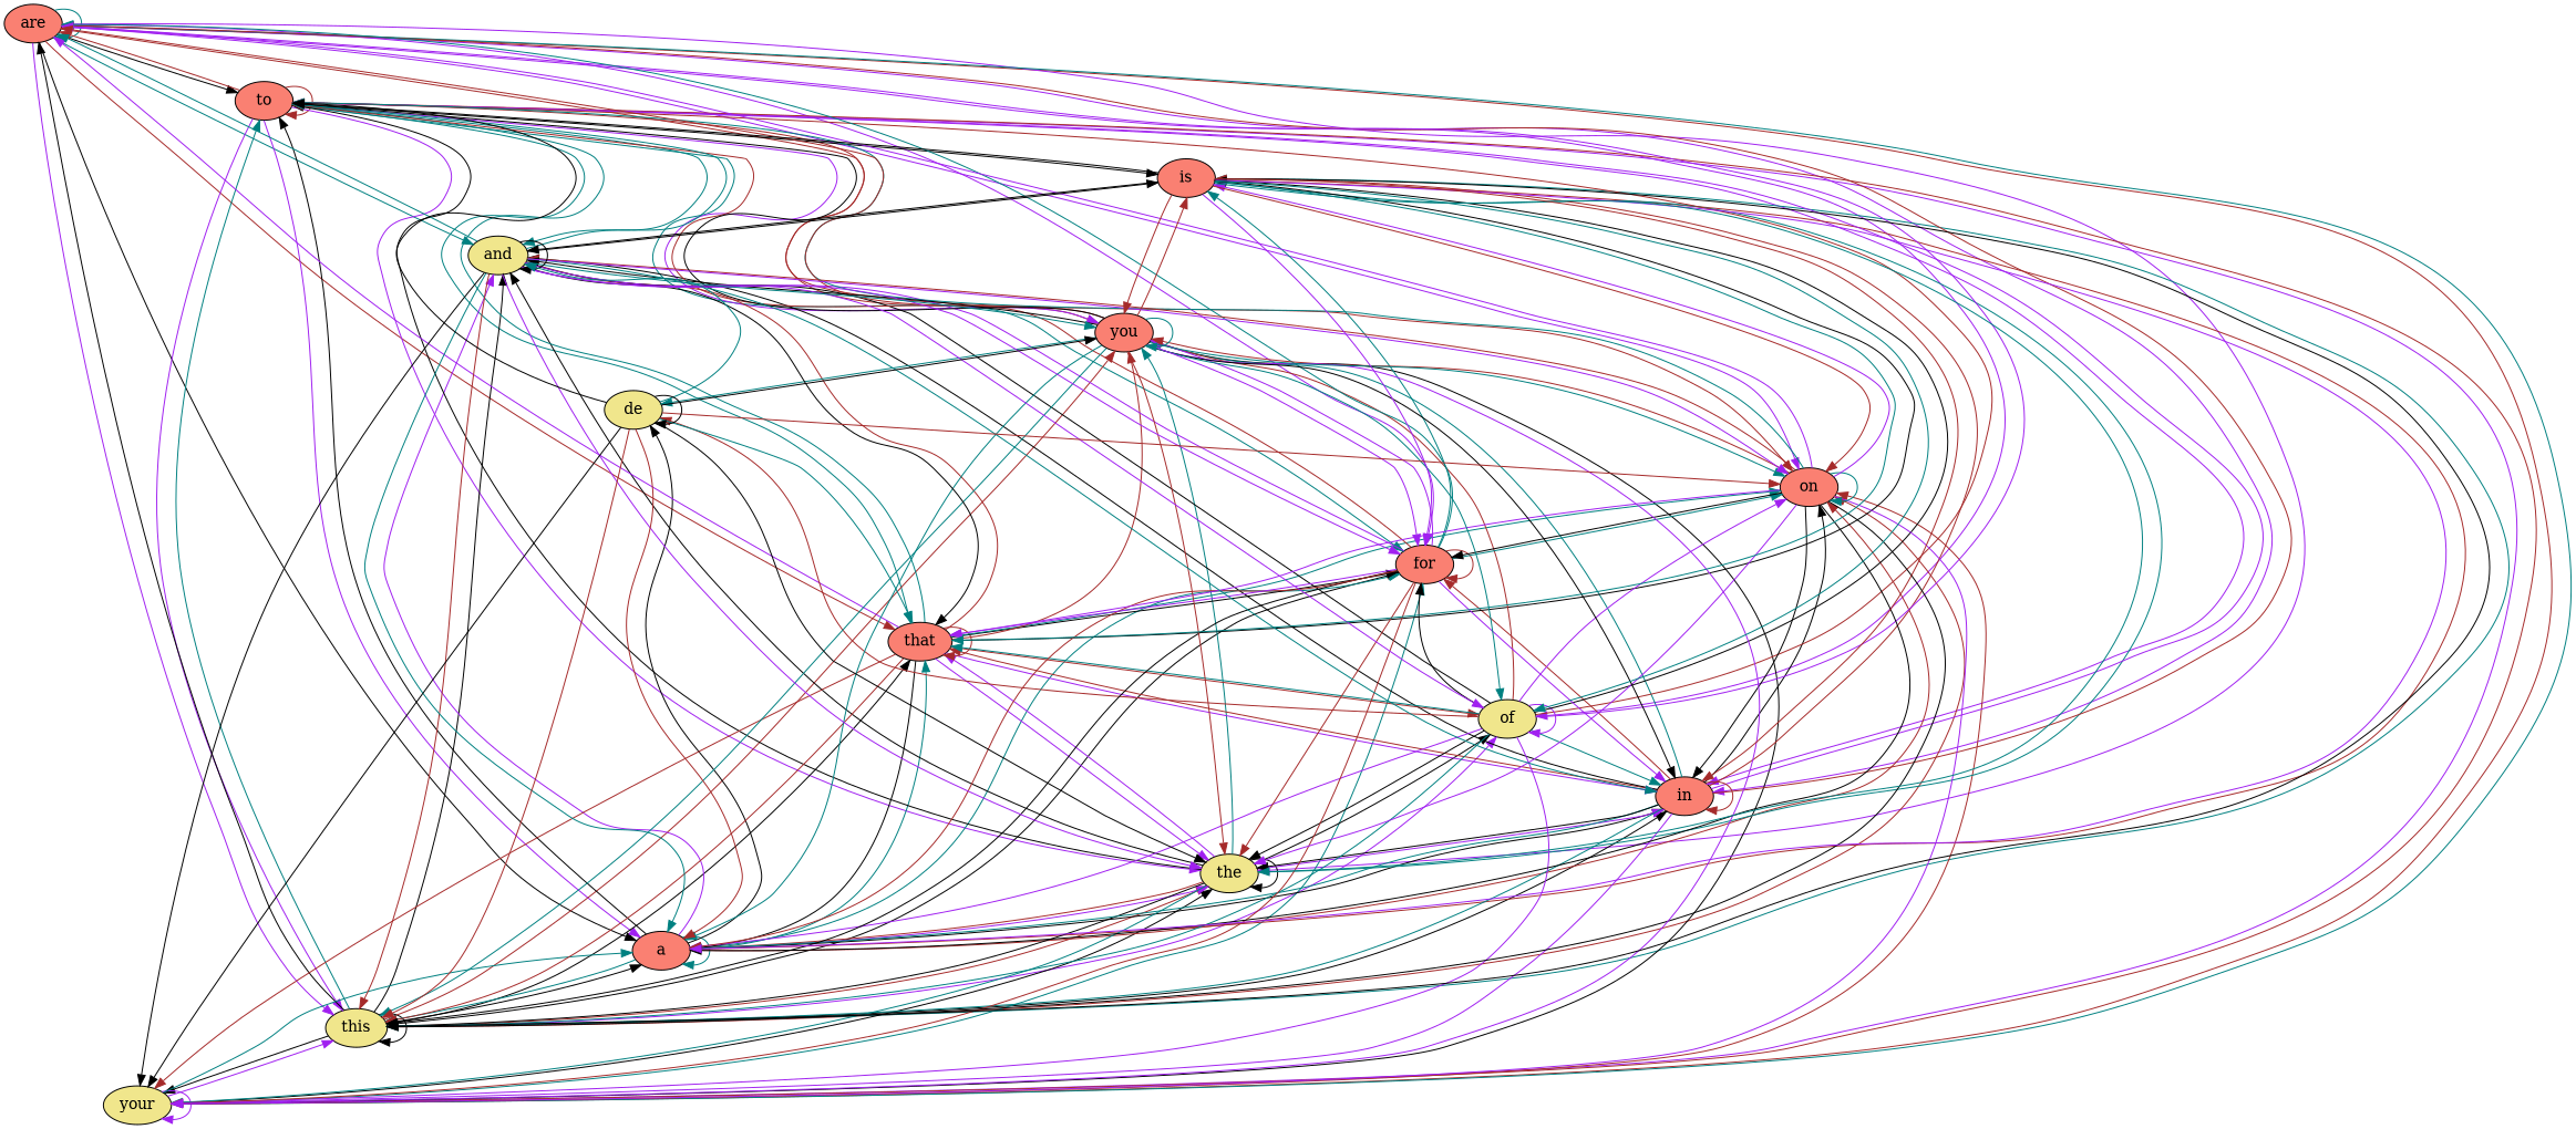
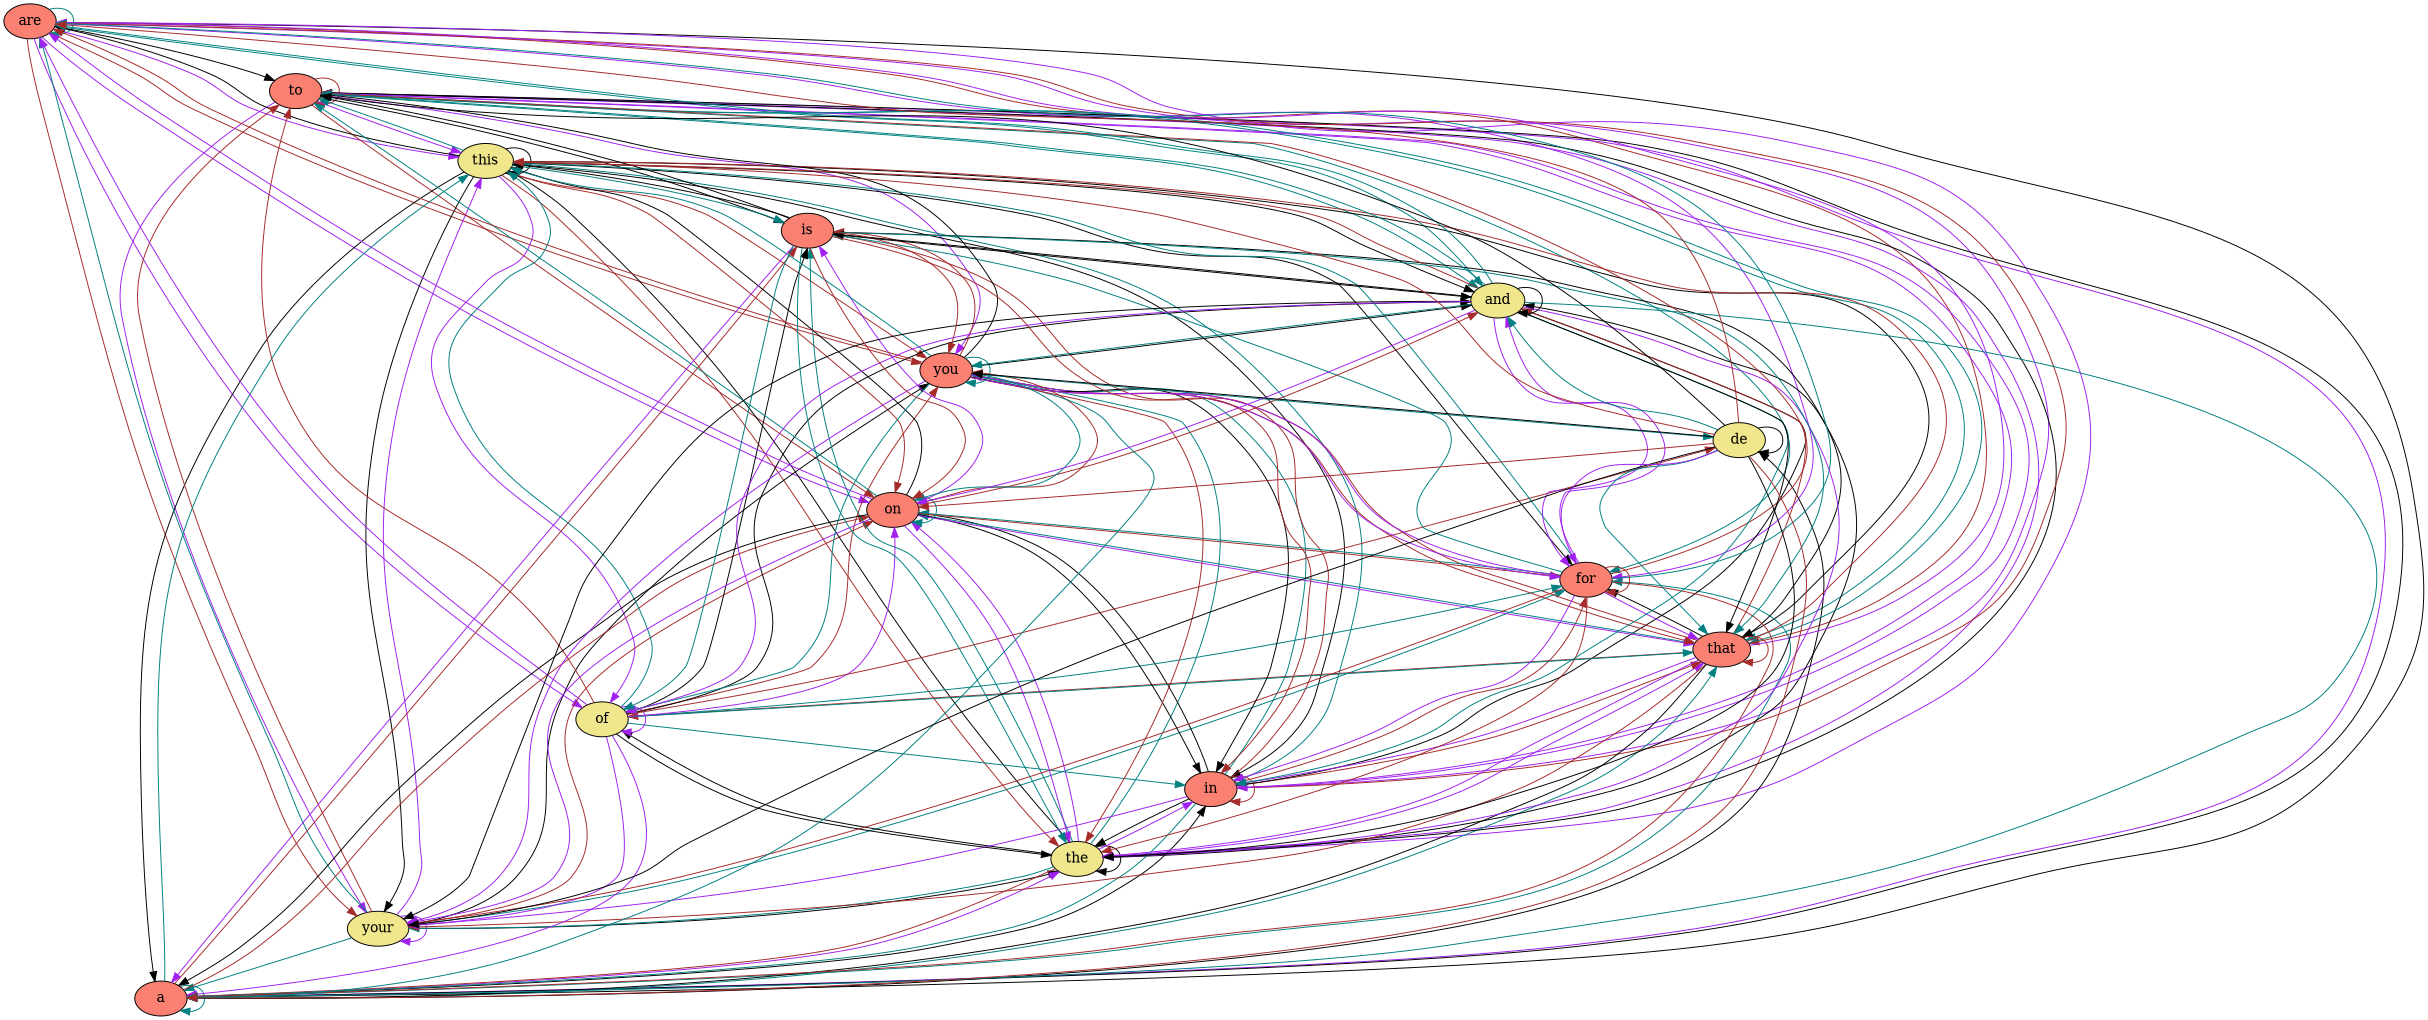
  strict digraph {
    node [fillcolor=salmon style=filled weight=0]
    edge [color=black weight=0]
    n1 [label=are]
    n2 [label=to]
    n3 [fillcolor=khaki label=this]
    n4 [fillcolor=khaki label=your]
    n5 [label=a]
    n6 [fillcolor=khaki label=the]
    n7 [label=in]
    n8 [label=that]
    n9 [fillcolor=khaki label=of]
    n10 [label=for]
    n11 [label=on]
    n12 [label=you]
    n13 [fillcolor=khaki label=and]
    n14 [label=is]
    n15 [fillcolor=khaki label=de]
    n1 -> n1 [color=teal]
    n1 -> n2
    n1 -> n3 [color=purple]
    n1 -> n4 [color=brown]
    n1 -> n5
    n1 -> n6 [color=purple]
    n1 -> n7 [color=purple]
    n1 -> n8 [color=brown]
    n1 -> n9 [color=purple]
    n1 -> n10 [color=purple]
    n1 -> n11 [color=purple]
    n1 -> n12 [color=brown]
    n1 -> n13 [color=teal]
-   n2 -> n1 [color=brown]
+   n15 -> n1 [color=brown]
    n2 -> n2 [color=brown]
    n2 -> n3 [color=purple]
    n2 -> n4 [color=purple]
    n2 -> n5 [color=purple]
    n2 -> n6 [color=purple]
    n2 -> n7 [color=purple]
    n2 -> n8 [color=teal]
    n2 -> n10 [color=teal]
    n2 -> n11 [color=brown]
    n2 -> n12 [color=purple]
    n2 -> n13 [color=teal]
    n2 -> n14
    n3 -> n1
    n3 -> n2 [color=teal]
    n3 -> n3
    n3 -> n4
    n3 -> n5
    n3 -> n6 [color=brown]
    n3 -> n7
    n3 -> n8
    n3 -> n9 [color=purple]
    n3 -> n10
    n3 -> n11 [color=brown]
    n3 -> n12 [color=brown]
    n3 -> n13
    n3 -> n14 [color=teal]
    n4 -> n1 [color=teal]
    n4 -> n2 [color=brown]
    n4 -> n3 [color=purple]
    n4 -> n4 [color=purple]
    n4 -> n5 [color=teal]
    n4 -> n6
    n4 -> n10 [color=teal]
    n4 -> n11 [color=brown]
    n4 -> n12
    n5 -> n2
    n5 -> n3 [color=teal]
    n5 -> n5 [color=teal]
    n5 -> n6 [color=purple]
    n5 -> n7
    n5 -> n8 [color=teal]
    n5 -> n10 [color=teal]
    n5 -> n11 [color=brown]
-   n5 -> n13 [color=purple]
    n5 -> n14 [color=brown]
    n5 -> n15
    n6 -> n2
    n6 -> n3
    n6 -> n4 [color=teal]
    n6 -> n5 [color=brown]
    n6 -> n6
    n6 -> n7 [color=purple]
    n6 -> n8 [color=purple]
    n6 -> n9
+   n6 -> n11 [color=purple]
    n6 -> n12 [color=teal]
    n6 -> n13
    n6 -> n14 [color=teal]
    n7 -> n1 [color=brown]
    n7 -> n2 [color=purple]
    n7 -> n3 [color=teal]
    n7 -> n4 [color=purple]
    n7 -> n5 [color=teal]
    n7 -> n6
    n7 -> n7 [color=brown]
    n7 -> n8 [color=brown]
    n7 -> n10 [color=brown]
    n7 -> n11
    n7 -> n12 [color=teal]
    n7 -> n13
    n7 -> n14 [color=brown]
    n8 -> n1 [color=purple]
    n8 -> n2 [color=teal]
    n8 -> n3 [color=brown]
    n8 -> n4 [color=brown]
    n8 -> n5
    n8 -> n6 [color=purple]
    n8 -> n7 [color=purple]
    n8 -> n8 [color=brown]
    n8 -> n9 [color=brown]
    n8 -> n10
    n8 -> n11 [color=teal]
    n8 -> n12 [color=brown]
    n8 -> n13 [color=brown]
    n8 -> n14
    n9 -> n1 [color=purple]
    n9 -> n2 [color=brown]
    n9 -> n3 [color=teal]
    n9 -> n4 [color=purple]
    n9 -> n5 [color=purple]
    n9 -> n6
    n9 -> n7 [color=teal]
    n9 -> n8 [color=teal]
    n9 -> n9 [color=purple]
-   n9 -> n10
+   n9 -> n10 [color=teal]
    n9 -> n11 [color=purple]
    n9 -> n12 [color=brown]
    n9 -> n13
    n9 -> n14
    n9 -> n15 [color=brown]
    n10 -> n1 [color=teal]
    n10 -> n2 [color=brown]
-   n10 -> n3
+   n10 -> n3 [color=teal]
    n10 -> n4 [color=brown]
    n10 -> n5 [color=brown]
    n10 -> n6 [color=brown]
    n10 -> n7 [color=purple]
    n10 -> n8 [color=purple]
    n10 -> n10 [color=brown]
    n10 -> n11 [color=teal]
    n10 -> n12 [color=purple]
    n10 -> n13 [color=purple]
    n10 -> n14 [color=teal]
    n11 -> n1 [color=purple]
    n11 -> n2 [color=teal]
    n11 -> n3
    n11 -> n4 [color=purple]
    n11 -> n5
    n11 -> n6 [color=purple]
    n11 -> n7
    n11 -> n8 [color=purple]
-   n11 -> n10
+   n11 -> n10 [color=brown]
    n11 -> n11 [color=teal]
    n11 -> n12 [color=brown]
    n11 -> n13 [color=brown]
    n11 -> n14 [color=purple]
    n12 -> n1 [color=brown]
    n12 -> n2
    n12 -> n3 [color=teal]
    n12 -> n4 [color=purple]
    n12 -> n5 [color=teal]
    n12 -> n6 [color=brown]
    n12 -> n7
+   n12 -> n8 [color=brown]
    n12 -> n9 [color=teal]
    n12 -> n10 [color=purple]
    n12 -> n11 [color=teal]
    n12 -> n12 [color=teal]
    n12 -> n13
    n12 -> n14 [color=brown]
    n12 -> n15 [color=teal]
    n13 -> n1 [color=teal]
    n13 -> n2 [color=teal]
    n13 -> n3 [color=brown]
    n13 -> n4
    n13 -> n5 [color=teal]
    n13 -> n6 [color=purple]
    n13 -> n7 [color=teal]
    n13 -> n8
    n13 -> n9 [color=purple]
    n13 -> n10 [color=purple]
    n13 -> n11 [color=purple]
    n13 -> n12 [color=teal]
    n13 -> n13
    n13 -> n14
    n14 -> n2
    n14 -> n3
    n14 -> n5 [color=purple]
    n14 -> n6 [color=teal]
    n14 -> n7 [color=brown]
    n14 -> n8 [color=teal]
    n14 -> n9 [color=teal]
-   n14 -> n10 [color=purple]
+   n15 -> n10 [color=purple]
    n14 -> n11 [color=brown]
    n14 -> n12 [color=brown]
    n14 -> n13
    n15 -> n2
    n15 -> n3 [color=brown]
    n15 -> n4
    n15 -> n5 [color=brown]
    n15 -> n6
    n15 -> n8 [color=teal]
    n15 -> n11 [color=brown]
    n15 -> n12
    n15 -> n13 [color=teal]
    n15 -> n15
  }
